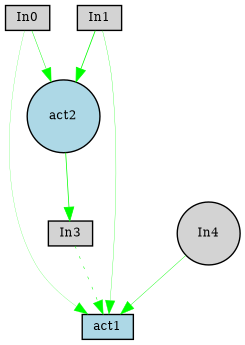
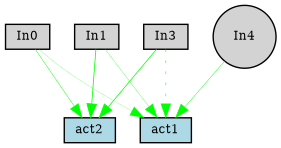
  digraph {
    node [fillcolor=lightgray fontsize=9 shape=box style=filled]
    edge [color=green style=solid]
    In0 [height=0.2 width=0.2]
    act1 [fillcolor=lightblue height=0.2 width=0.2]
-   act2 [fillcolor=lightblue height=0.2 shape=circle width=0.2]
+   act2 [fillcolor=lightblue height=0.2 width=0.2]
    In1 [height=0.2 width=0.2]
    In3 [height=0.2 width=0.2]
    In4 [height=0.2 shape=circle width=0.2]
    In0 -> act1 [penwidth=0.14385166018765666]
    In0 -> act2 [penwidth=0.3207283838733231]
    In1 -> act1 [penwidth=0.20494854111108668]
    In1 -> act2 [penwidth=0.5603113028356476]
    In3 -> act1 [penwidth=0.3731505665317769 style=dotted]
-   act2 -> In3 [penwidth=0.5318037527646526]
+   In3 -> act2 [penwidth=0.5318037527646526]
    In4 -> act1 [penwidth=0.2975604070503993]
  }
